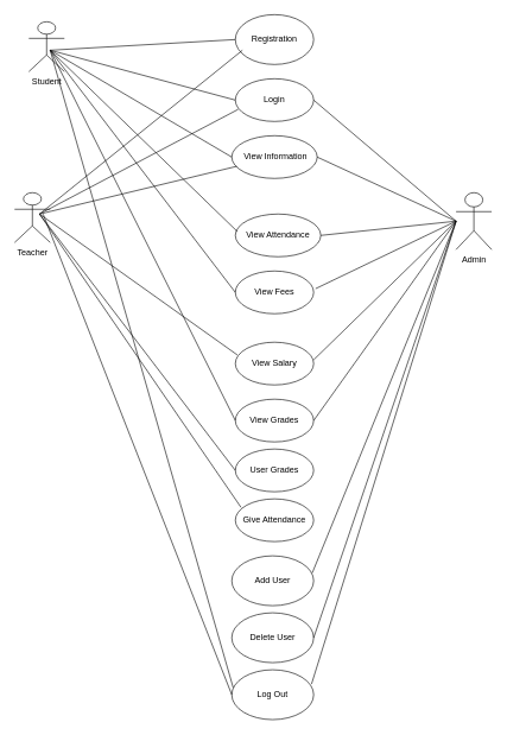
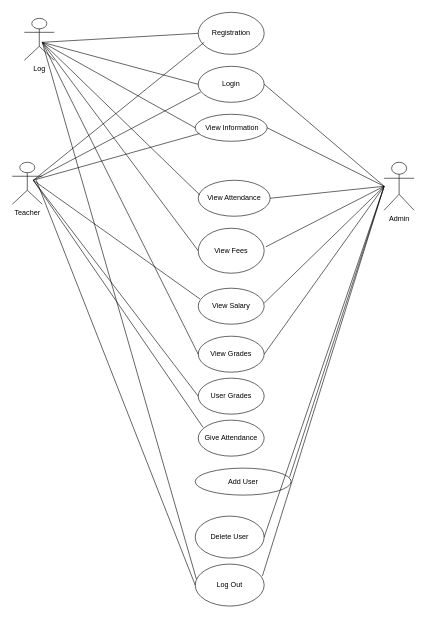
  <mxCell id="0" />
  <mxCell id="1" parent="0" />
  <mxCell id="2" value="Registration" style="ellipse;whiteSpace=wrap;html=1;" parent="1" vertex="1"><mxGeometry x="330" y="20" width="110" height="70" as="geometry" /></mxCell>
  <mxCell id="3" value="Login" style="ellipse;whiteSpace=wrap;html=1;" parent="1" vertex="1"><mxGeometry x="330" y="110" width="110" height="60" as="geometry" /></mxCell>
- <mxCell id="4" value="&amp;nbsp;View Information" style="ellipse;whiteSpace=wrap;html=1;" parent="1" vertex="1"><mxGeometry x="325" y="190" width="120" height="60" as="geometry" /></mxCell>
+ <mxCell id="4" value="&amp;nbsp;View Information" style="ellipse;whiteSpace=wrap;html=1;" parent="1" vertex="1"><mxGeometry x="325" y="190" width="120" height="45" as="geometry" /></mxCell>
  <mxCell id="5" value="View Attendance" style="ellipse;whiteSpace=wrap;html=1;" parent="1" vertex="1"><mxGeometry x="330" y="300" width="120" height="60" as="geometry" /></mxCell>
- <mxCell id="6" value="View Fees" style="ellipse;whiteSpace=wrap;html=1;" parent="1" vertex="1"><mxGeometry x="330" y="380" width="110" height="60" as="geometry" /></mxCell>
+ <mxCell id="6" value="View Fees" style="ellipse;whiteSpace=wrap;html=1;" parent="1" vertex="1"><mxGeometry x="330" y="380" width="110" height="75" as="geometry" /></mxCell>
  <mxCell id="7" value="Admin" style="shape=umlActor;verticalLabelPosition=bottom;verticalAlign=top;html=1;" parent="1" vertex="1"><mxGeometry x="640" y="270" width="50" height="80" as="geometry" /></mxCell>
- <mxCell id="8" value="Student" style="shape=umlActor;verticalLabelPosition=bottom;verticalAlign=top;html=1;" parent="1" vertex="1"><mxGeometry x="40" y="30" width="50" height="70" as="geometry" /></mxCell>
+ <mxCell id="8" value="Log" style="shape=umlActor;verticalLabelPosition=bottom;verticalAlign=top;html=1;" parent="1" vertex="1"><mxGeometry x="40" y="30" width="50" height="70" as="geometry" /></mxCell>
  <mxCell id="9" value="View Salary" style="ellipse;whiteSpace=wrap;html=1;" parent="1" vertex="1"><mxGeometry x="330" y="480" width="110" height="60" as="geometry" /></mxCell>
  <mxCell id="10" value="View Grades" style="ellipse;whiteSpace=wrap;html=1;" parent="1" vertex="1"><mxGeometry x="330" y="560" width="110" height="60" as="geometry" /></mxCell>
  <mxCell id="11" value="User Grades" style="ellipse;whiteSpace=wrap;html=1;" parent="1" vertex="1"><mxGeometry x="330" y="630" width="110" height="60" as="geometry" /></mxCell>
  <mxCell id="12" value="Give Attendance" style="ellipse;whiteSpace=wrap;html=1;" parent="1" vertex="1"><mxGeometry x="330" y="700" width="110" height="60" as="geometry" /></mxCell>
- <mxCell id="13" value="Add User" style="ellipse;whiteSpace=wrap;html=1;" parent="1" vertex="1"><mxGeometry x="325" y="780" width="115" height="70" as="geometry" /></mxCell>
+ <mxCell id="13" value="Add User" style="ellipse;whiteSpace=wrap;html=1;" parent="1" vertex="1"><mxGeometry x="325" y="780" width="160" height="45" as="geometry" /></mxCell>
  <mxCell id="14" value="Delete User" style="ellipse;whiteSpace=wrap;html=1;" parent="1" vertex="1"><mxGeometry x="325" y="860" width="115" height="70" as="geometry" /></mxCell>
  <mxCell id="15" value="" style="endArrow=none;html=1;rounded=0;entryX=0;entryY=0.5;entryDx=0;entryDy=0;" edge="1" parent="1" target="2"><mxGeometry width="50" height="50" relative="1" as="geometry"><mxPoint x="70" y="70" as="sourcePoint" /><mxPoint x="130" y="40" as="targetPoint" /></mxGeometry></mxCell>
  <mxCell id="16" value="" style="endArrow=none;html=1;rounded=0;entryX=0;entryY=0.5;entryDx=0;entryDy=0;" edge="1" parent="1" target="3"><mxGeometry width="50" height="50" relative="1" as="geometry"><mxPoint x="70" y="70" as="sourcePoint" /><mxPoint x="190" y="80" as="targetPoint" /></mxGeometry></mxCell>
  <mxCell id="17" value="" style="endArrow=none;html=1;rounded=0;entryX=0;entryY=0.5;entryDx=0;entryDy=0;" edge="1" parent="1" target="4"><mxGeometry width="50" height="50" relative="1" as="geometry"><mxPoint x="70" y="70" as="sourcePoint" /><mxPoint x="320" y="240" as="targetPoint" /></mxGeometry></mxCell>
  <mxCell id="18" value="" style="endArrow=none;html=1;rounded=0;entryX=0.025;entryY=0.413;entryDx=0;entryDy=0;entryPerimeter=0;" edge="1" parent="1" target="5"><mxGeometry width="50" height="50" relative="1" as="geometry"><mxPoint x="70" y="70" as="sourcePoint" /><mxPoint x="320" y="330" as="targetPoint" /></mxGeometry></mxCell>
  <mxCell id="19" value="" style="endArrow=none;html=1;rounded=0;entryX=0;entryY=0.5;entryDx=0;entryDy=0;" edge="1" parent="1" target="6"><mxGeometry width="50" height="50" relative="1" as="geometry"><mxPoint x="70" y="70" as="sourcePoint" /><mxPoint x="320" y="430" as="targetPoint" /></mxGeometry></mxCell>
  <mxCell id="20" value="" style="endArrow=none;html=1;rounded=0;entryX=0;entryY=0.5;entryDx=0;entryDy=0;" edge="1" parent="1" target="10"><mxGeometry width="50" height="50" relative="1" as="geometry"><mxPoint x="70" y="70" as="sourcePoint" /><mxPoint x="190" y="290" as="targetPoint" /></mxGeometry></mxCell>
  <mxCell id="21" value="" style="endArrow=none;html=1;rounded=0;exitX=0.5;exitY=0.5;exitDx=0;exitDy=0;exitPerimeter=0;entryX=0;entryY=0.5;entryDx=0;entryDy=0;" edge="1" parent="1" target="11"><mxGeometry width="50" height="50" relative="1" as="geometry"><mxPoint x="55" y="300" as="sourcePoint" /><mxPoint x="330" y="680" as="targetPoint" /></mxGeometry></mxCell>
  <mxCell id="22" value="" style="endArrow=none;html=1;rounded=0;entryX=0.073;entryY=0.2;entryDx=0;entryDy=0;entryPerimeter=0;" edge="1" parent="1" target="12"><mxGeometry width="50" height="50" relative="1" as="geometry"><mxPoint x="55" y="300" as="sourcePoint" /><mxPoint x="140" y="430" as="targetPoint" /></mxGeometry></mxCell>
  <mxCell id="23" value="" style="endArrow=none;html=1;rounded=0;exitX=1;exitY=0.5;exitDx=0;exitDy=0;" edge="1" parent="1" source="3"><mxGeometry width="50" height="50" relative="1" as="geometry"><mxPoint x="560" y="320" as="sourcePoint" /><mxPoint x="640" y="310" as="targetPoint" /></mxGeometry></mxCell>
  <mxCell id="24" value="" style="endArrow=none;html=1;rounded=0;exitX=1;exitY=0.5;exitDx=0;exitDy=0;" edge="1" parent="1" source="4"><mxGeometry width="50" height="50" relative="1" as="geometry"><mxPoint x="490" y="300" as="sourcePoint" /><mxPoint x="640" y="310" as="targetPoint" /></mxGeometry></mxCell>
  <mxCell id="25" value="" style="endArrow=none;html=1;rounded=0;exitX=1;exitY=0.5;exitDx=0;exitDy=0;" edge="1" parent="1" source="5"><mxGeometry width="50" height="50" relative="1" as="geometry"><mxPoint x="490" y="350" as="sourcePoint" /><mxPoint x="640" y="310" as="targetPoint" /></mxGeometry></mxCell>
  <mxCell id="26" value="" style="endArrow=none;html=1;rounded=0;exitX=1.025;exitY=0.413;exitDx=0;exitDy=0;exitPerimeter=0;" edge="1" parent="1" source="6"><mxGeometry width="50" height="50" relative="1" as="geometry"><mxPoint x="520" y="400" as="sourcePoint" /><mxPoint x="640" y="310" as="targetPoint" /></mxGeometry></mxCell>
  <mxCell id="27" value="" style="endArrow=none;html=1;rounded=0;exitX=0.5;exitY=0.5;exitDx=0;exitDy=0;exitPerimeter=0;" edge="1" parent="1"><mxGeometry width="50" height="50" relative="1" as="geometry"><mxPoint x="55" y="300" as="sourcePoint" /><mxPoint x="340" y="70" as="targetPoint" /></mxGeometry></mxCell>
  <mxCell id="28" value="" style="endArrow=none;html=1;rounded=0;exitX=1;exitY=0.413;exitDx=0;exitDy=0;exitPerimeter=0;" edge="1" parent="1" source="9"><mxGeometry width="50" height="50" relative="1" as="geometry"><mxPoint x="530" y="470" as="sourcePoint" /><mxPoint x="640" y="310" as="targetPoint" /></mxGeometry></mxCell>
  <mxCell id="29" value="" style="endArrow=none;html=1;rounded=0;exitX=1;exitY=0.5;exitDx=0;exitDy=0;" edge="1" parent="1" source="10"><mxGeometry width="50" height="50" relative="1" as="geometry"><mxPoint x="560" y="530" as="sourcePoint" /><mxPoint x="640" y="310" as="targetPoint" /></mxGeometry></mxCell>
  <mxCell id="30" value="" style="endArrow=none;html=1;rounded=0;exitX=0.983;exitY=0.343;exitDx=0;exitDy=0;exitPerimeter=0;" edge="1" parent="1" source="13"><mxGeometry width="50" height="50" relative="1" as="geometry"><mxPoint x="570" y="490" as="sourcePoint" /><mxPoint x="640" y="310" as="targetPoint" /></mxGeometry></mxCell>
  <mxCell id="31" value="" style="endArrow=none;html=1;rounded=0;exitX=1;exitY=0.5;exitDx=0;exitDy=0;" edge="1" parent="1" source="14"><mxGeometry width="50" height="50" relative="1" as="geometry"><mxPoint x="540" y="680" as="sourcePoint" /><mxPoint x="640" y="310" as="targetPoint" /></mxGeometry></mxCell>
  <mxCell id="32" value="" style="endArrow=none;html=1;rounded=0;entryX=0.036;entryY=0.717;entryDx=0;entryDy=0;entryPerimeter=0;exitX=0.5;exitY=0.5;exitDx=0;exitDy=0;exitPerimeter=0;" edge="1" parent="1" target="3"><mxGeometry width="50" height="50" relative="1" as="geometry"><mxPoint x="55" y="300" as="sourcePoint" /><mxPoint x="160" y="260" as="targetPoint" /></mxGeometry></mxCell>
  <mxCell id="33" value="" style="endArrow=none;html=1;rounded=0;entryX=0.058;entryY=0.717;entryDx=0;entryDy=0;entryPerimeter=0;exitX=0.5;exitY=0.5;exitDx=0;exitDy=0;exitPerimeter=0;" edge="1" parent="1" target="4"><mxGeometry width="50" height="50" relative="1" as="geometry"><mxPoint x="55" y="300" as="sourcePoint" /><mxPoint x="170" y="280" as="targetPoint" /></mxGeometry></mxCell>
  <mxCell id="34" value="" style="endArrow=none;html=1;rounded=0;exitX=0.5;exitY=0.5;exitDx=0;exitDy=0;exitPerimeter=0;entryX=0.027;entryY=0.3;entryDx=0;entryDy=0;entryPerimeter=0;" edge="1" parent="1" target="9"><mxGeometry width="50" height="50" relative="1" as="geometry"><mxPoint x="55" y="300" as="sourcePoint" /><mxPoint x="210" y="360" as="targetPoint" /></mxGeometry></mxCell>
  <mxCell id="35" value="Log Out" style="ellipse;whiteSpace=wrap;html=1;" vertex="1" parent="1"><mxGeometry x="325" y="940" width="115" height="70" as="geometry" /></mxCell>
  <mxCell id="36" value="" style="endArrow=none;html=1;rounded=0;entryX=0.017;entryY=0.357;entryDx=0;entryDy=0;entryPerimeter=0;" edge="1" parent="1" target="35"><mxGeometry width="50" height="50" relative="1" as="geometry"><mxPoint x="70" y="70" as="sourcePoint" /><mxPoint x="160" y="170" as="targetPoint" /></mxGeometry></mxCell>
  <mxCell id="37" value="" style="endArrow=none;html=1;rounded=0;entryX=0;entryY=0.5;entryDx=0;entryDy=0;" edge="1" parent="1" target="35"><mxGeometry width="50" height="50" relative="1" as="geometry"><mxPoint x="60" y="300" as="sourcePoint" /><mxPoint x="160" y="420" as="targetPoint" /></mxGeometry></mxCell>
  <mxCell id="38" value="" style="endArrow=none;html=1;rounded=0;exitX=0.974;exitY=0.286;exitDx=0;exitDy=0;exitPerimeter=0;" edge="1" parent="1" source="35"><mxGeometry width="50" height="50" relative="1" as="geometry"><mxPoint x="590" y="520" as="sourcePoint" /><mxPoint x="640" y="310" as="targetPoint" /></mxGeometry></mxCell>
  <mxCell id="39" value="Teacher" style="shape=umlActor;verticalLabelPosition=bottom;verticalAlign=top;html=1;" vertex="1" parent="1"><mxGeometry x="20" y="270" width="50" height="70" as="geometry" /></mxCell>
